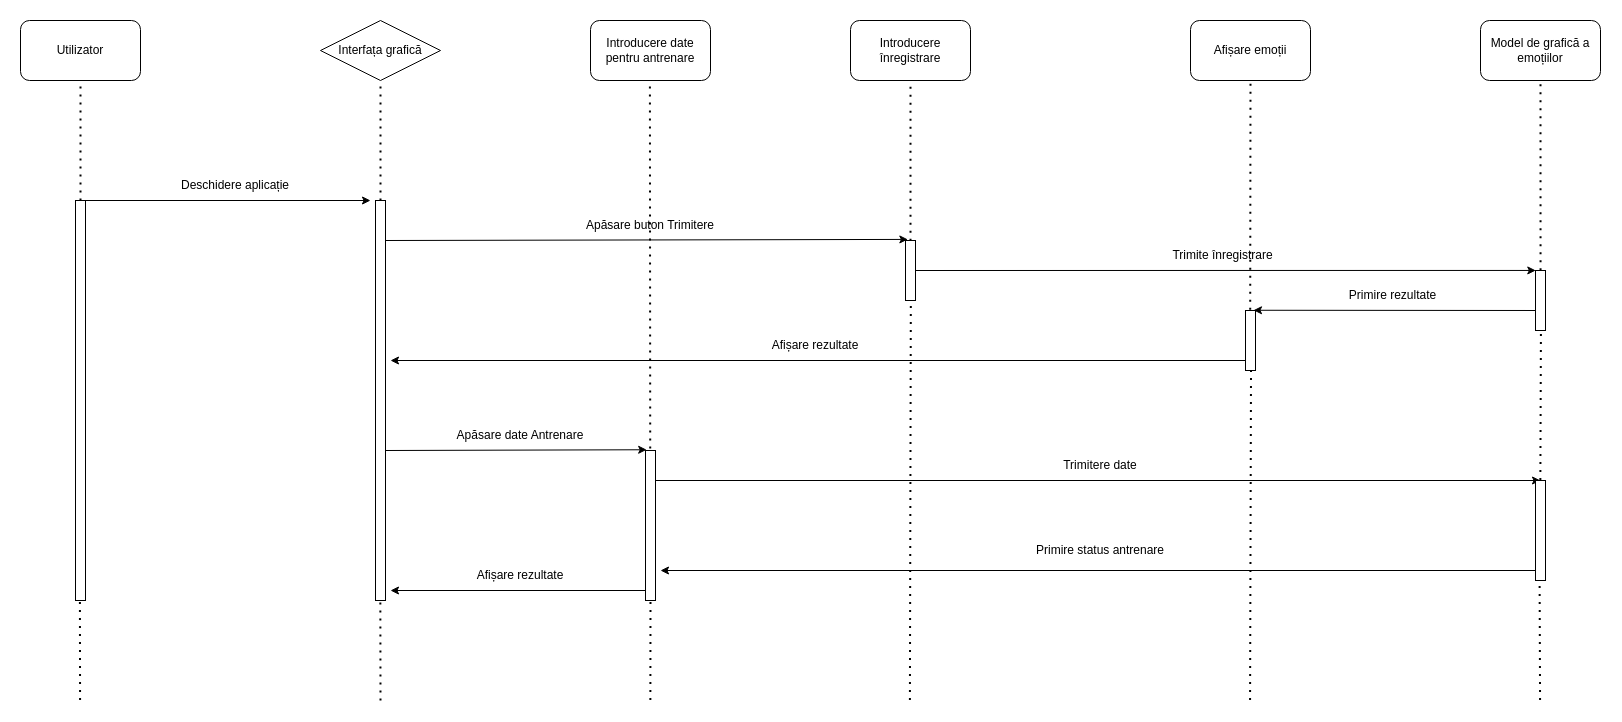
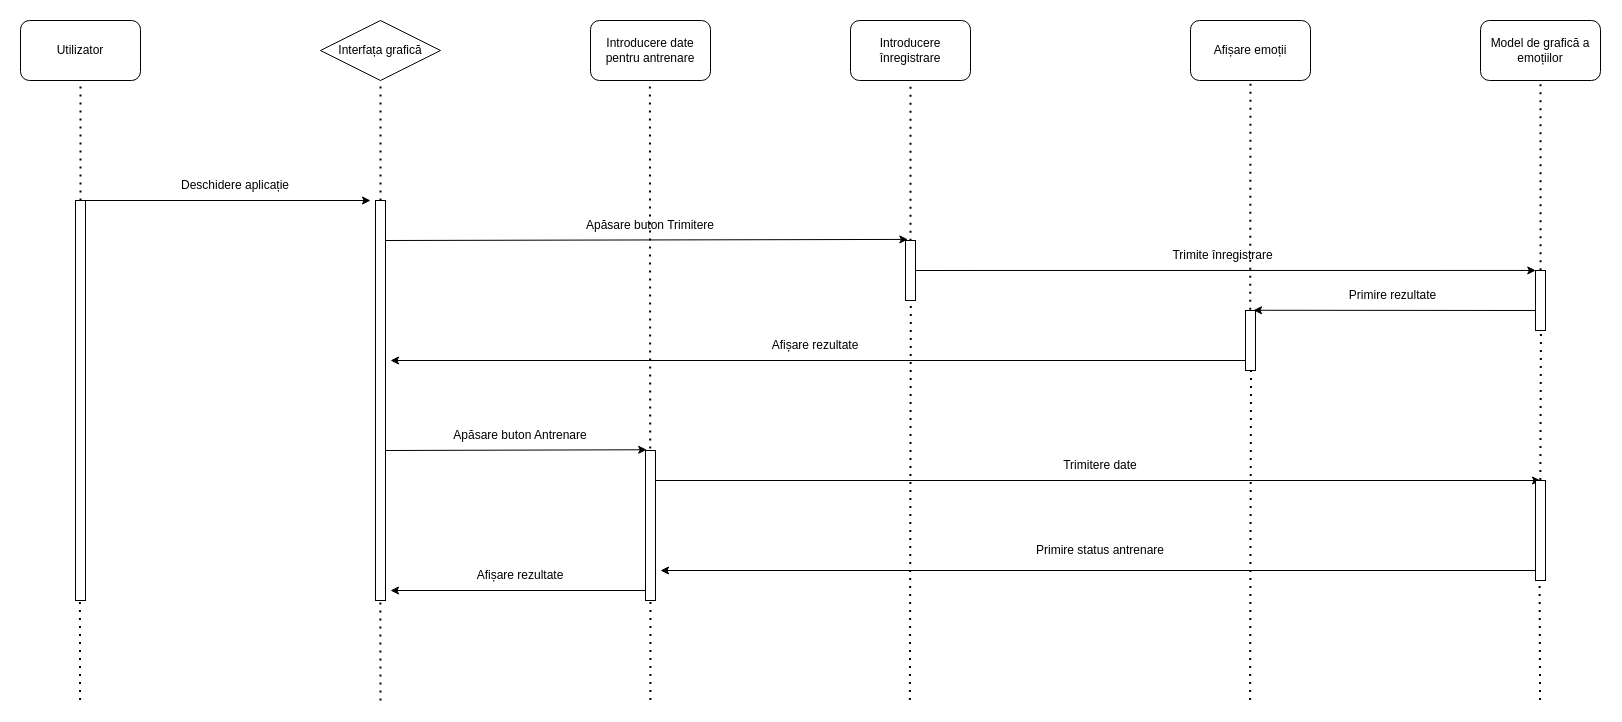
  <mxCell id="0" />
  <mxCell id="1" parent="0" />
  <mxCell id="2" value="Utilizator" style="rounded=1;whiteSpace=wrap;html=1;" vertex="1" parent="1"><mxGeometry x="20" y="20" width="120" height="60" as="geometry" /></mxCell>
  <mxCell id="3" value="Interfața grafică" style="rhombus;whiteSpace=wrap;html=1;" vertex="1" parent="1"><mxGeometry x="320" y="20" width="120" height="60" as="geometry" /></mxCell>
  <mxCell id="4" value="Introducere înregistrare" style="rounded=1;whiteSpace=wrap;html=1;" vertex="1" parent="1"><mxGeometry x="850" y="20" width="120" height="60" as="geometry" /></mxCell>
  <mxCell id="5" value="" style="endArrow=none;dashed=1;html=1;dashPattern=1 3;strokeWidth=2;rounded=0;entryX=0.5;entryY=1;entryDx=0;entryDy=0;" edge="1" parent="1" target="2"><mxGeometry width="50" height="50" relative="1" as="geometry"><mxPoint x="80" y="200" as="sourcePoint" /><mxPoint x="100" y="140" as="targetPoint" /></mxGeometry></mxCell>
  <mxCell id="6" value="" style="endArrow=none;dashed=1;html=1;dashPattern=1 3;strokeWidth=2;rounded=0;entryX=0.5;entryY=1;entryDx=0;entryDy=0;" edge="1" parent="1" target="3"><mxGeometry x="0.273" y="-230" width="50" height="50" relative="1" as="geometry"><mxPoint x="380" y="200" as="sourcePoint" /><mxPoint x="90" y="90" as="targetPoint" /><mxPoint as="offset" /></mxGeometry></mxCell>
  <mxCell id="7" value="" style="endArrow=none;dashed=1;html=1;dashPattern=1 3;strokeWidth=2;rounded=0;entryX=0.5;entryY=1;entryDx=0;entryDy=0;exitX=0.5;exitY=0.003;exitDx=0;exitDy=0;exitPerimeter=0;" edge="1" parent="1" source="10" target="4"><mxGeometry width="50" height="50" relative="1" as="geometry"><mxPoint x="910" y="200" as="sourcePoint" /><mxPoint x="320" y="100" as="targetPoint" /></mxGeometry></mxCell>
  <mxCell id="8" value="" style="html=1;points=[];perimeter=orthogonalPerimeter;" vertex="1" parent="1"><mxGeometry x="75" y="200" width="10" height="400" as="geometry" /></mxCell>
  <mxCell id="9" value="" style="html=1;points=[];perimeter=orthogonalPerimeter;" vertex="1" parent="1"><mxGeometry x="375" y="200" width="10" height="400" as="geometry" /></mxCell>
  <mxCell id="10" value="" style="html=1;points=[];perimeter=orthogonalPerimeter;" vertex="1" parent="1"><mxGeometry x="905" y="240" width="10" height="60" as="geometry" /></mxCell>
  <mxCell id="11" value="" style="endArrow=classic;html=1;rounded=0;" edge="1" parent="1" source="8"><mxGeometry width="50" height="50" relative="1" as="geometry"><mxPoint x="140" y="220" as="sourcePoint" /><mxPoint x="370" y="200" as="targetPoint" /></mxGeometry></mxCell>
  <mxCell id="12" value="Deschidere aplicație" style="text;html=1;strokeColor=none;fillColor=none;align=center;verticalAlign=middle;whiteSpace=wrap;rounded=0;" vertex="1" parent="1"><mxGeometry x="170" y="170" width="130" height="30" as="geometry" /></mxCell>
  <mxCell id="13" value="" style="endArrow=classic;html=1;rounded=0;entryX=0.235;entryY=-0.018;entryDx=0;entryDy=0;entryPerimeter=0;" edge="1" parent="1" target="10"><mxGeometry width="50" height="50" relative="1" as="geometry"><mxPoint x="385" y="240" as="sourcePoint" /><mxPoint x="890" y="240" as="targetPoint" /></mxGeometry></mxCell>
  <mxCell id="14" value="Apăsare buton Trimitere" style="text;html=1;strokeColor=none;fillColor=none;align=center;verticalAlign=middle;whiteSpace=wrap;rounded=0;" vertex="1" parent="1"><mxGeometry x="580" y="210" width="140" height="30" as="geometry" /></mxCell>
  <mxCell id="15" value="Afișare emoții" style="rounded=1;whiteSpace=wrap;html=1;" vertex="1" parent="1"><mxGeometry x="1190" y="20" width="120" height="60" as="geometry" /></mxCell>
  <mxCell id="16" value="" style="endArrow=none;dashed=1;html=1;dashPattern=1 3;strokeWidth=2;rounded=0;entryX=0.5;entryY=1;entryDx=0;entryDy=0;exitX=0.471;exitY=-0.012;exitDx=0;exitDy=0;exitPerimeter=0;" edge="1" parent="1" source="17"><mxGeometry width="50" height="50" relative="1" as="geometry"><mxPoint x="1250" y="200" as="sourcePoint" /><mxPoint x="1250" y="80" as="targetPoint" /></mxGeometry></mxCell>
  <mxCell id="17" value="" style="html=1;points=[];perimeter=orthogonalPerimeter;" vertex="1" parent="1"><mxGeometry x="1245" y="310" width="10" height="60" as="geometry" /></mxCell>
  <mxCell id="18" value="Model de grafică a emoțiilor" style="rounded=1;whiteSpace=wrap;html=1;" vertex="1" parent="1"><mxGeometry x="1480" y="20" width="120" height="60" as="geometry" /></mxCell>
  <mxCell id="19" value="" style="endArrow=none;dashed=1;html=1;dashPattern=1 3;strokeWidth=2;rounded=0;entryX=0.5;entryY=1;entryDx=0;entryDy=0;exitX=0.505;exitY=-0.004;exitDx=0;exitDy=0;exitPerimeter=0;" edge="1" parent="1" source="20"><mxGeometry width="50" height="50" relative="1" as="geometry"><mxPoint x="1540" y="200" as="sourcePoint" /><mxPoint x="1540" y="80" as="targetPoint" /></mxGeometry></mxCell>
  <mxCell id="20" value="" style="html=1;points=[];perimeter=orthogonalPerimeter;" vertex="1" parent="1"><mxGeometry x="1535" y="270" width="10" height="60" as="geometry" /></mxCell>
  <mxCell id="21" value="" style="endArrow=classic;html=1;rounded=0;exitX=1.5;exitY=0.114;exitDx=0;exitDy=0;exitPerimeter=0;entryX=0.029;entryY=-0.001;entryDx=0;entryDy=0;entryPerimeter=0;" edge="1" parent="1" target="20"><mxGeometry width="50" height="50" relative="1" as="geometry"><mxPoint x="915" y="270" as="sourcePoint" /><mxPoint x="1530" y="270" as="targetPoint" /></mxGeometry></mxCell>
  <mxCell id="22" value="" style="endArrow=classic;html=1;rounded=0;entryX=0.8;entryY=-0.004;entryDx=0;entryDy=0;entryPerimeter=0;" edge="1" parent="1" target="17"><mxGeometry width="50" height="50" relative="1" as="geometry"><mxPoint x="1535" y="310" as="sourcePoint" /><mxPoint x="1260" y="310" as="targetPoint" /></mxGeometry></mxCell>
  <mxCell id="23" value="Trimite înregistrare" style="text;html=1;strokeColor=none;fillColor=none;align=center;verticalAlign=middle;whiteSpace=wrap;rounded=0;" vertex="1" parent="1"><mxGeometry x="1160" y="240" width="125" height="30" as="geometry" /></mxCell>
  <mxCell id="24" value="Primire rezultate" style="text;html=1;strokeColor=none;fillColor=none;align=center;verticalAlign=middle;whiteSpace=wrap;rounded=0;" vertex="1" parent="1"><mxGeometry x="1330" y="280" width="125" height="30" as="geometry" /></mxCell>
  <mxCell id="25" value="Introducere date pentru antrenare" style="rounded=1;whiteSpace=wrap;html=1;" vertex="1" parent="1"><mxGeometry x="590" y="20" width="120" height="60" as="geometry" /></mxCell>
  <mxCell id="26" value="" style="endArrow=none;dashed=1;html=1;dashPattern=1 3;strokeWidth=2;rounded=0;entryX=0.5;entryY=1;entryDx=0;entryDy=0;exitX=0.471;exitY=-0.014;exitDx=0;exitDy=0;exitPerimeter=0;" edge="1" parent="1" source="27"><mxGeometry width="50" height="50" relative="1" as="geometry"><mxPoint x="649.41" y="200" as="sourcePoint" /><mxPoint x="649.41" y="80" as="targetPoint" /></mxGeometry></mxCell>
  <mxCell id="27" value="" style="html=1;points=[];perimeter=orthogonalPerimeter;" vertex="1" parent="1"><mxGeometry x="645" y="450" width="10" height="150" as="geometry" /></mxCell>
  <mxCell id="28" value="" style="endArrow=classic;html=1;rounded=0;" edge="1" parent="1"><mxGeometry width="50" height="50" relative="1" as="geometry"><mxPoint x="1245" y="360" as="sourcePoint" /><mxPoint x="390" y="360" as="targetPoint" /></mxGeometry></mxCell>
  <mxCell id="29" value="Afișare rezultate" style="text;html=1;strokeColor=none;fillColor=none;align=center;verticalAlign=middle;whiteSpace=wrap;rounded=0;" vertex="1" parent="1"><mxGeometry x="760" y="330" width="110" height="30" as="geometry" /></mxCell>
  <mxCell id="30" value="" style="endArrow=none;dashed=1;html=1;dashPattern=1 3;strokeWidth=2;rounded=0;entryX=0.484;entryY=1.001;entryDx=0;entryDy=0;entryPerimeter=0;" edge="1" parent="1" target="9"><mxGeometry x="0.273" y="-230" width="50" height="50" relative="1" as="geometry"><mxPoint x="380" y="700" as="sourcePoint" /><mxPoint x="379" y="550" as="targetPoint" /><mxPoint as="offset" /></mxGeometry></mxCell>
  <mxCell id="31" value="" style="endArrow=classic;html=1;rounded=0;entryX=0.118;entryY=-0.005;entryDx=0;entryDy=0;entryPerimeter=0;" edge="1" parent="1" target="27"><mxGeometry width="50" height="50" relative="1" as="geometry"><mxPoint x="385" y="450" as="sourcePoint" /><mxPoint x="575" y="450" as="targetPoint" /></mxGeometry></mxCell>
- <mxCell id="32" value="Apăsare date Antrenare" style="text;html=1;strokeColor=none;fillColor=none;align=center;verticalAlign=middle;whiteSpace=wrap;rounded=0;" vertex="1" parent="1"><mxGeometry x="440" y="420" width="160" height="30" as="geometry" /></mxCell>
+ <mxCell id="32" value="Apăsare buton Antrenare" style="text;html=1;strokeColor=none;fillColor=none;align=center;verticalAlign=middle;whiteSpace=wrap;rounded=0;" vertex="1" parent="1"><mxGeometry x="440" y="420" width="160" height="30" as="geometry" /></mxCell>
  <mxCell id="33" value="" style="endArrow=classic;html=1;rounded=0;entryX=0.5;entryY=0;entryDx=0;entryDy=0;entryPerimeter=0;" edge="1" parent="1" target="34"><mxGeometry width="50" height="50" relative="1" as="geometry"><mxPoint x="655" y="480" as="sourcePoint" /><mxPoint x="1530" y="480" as="targetPoint" /></mxGeometry></mxCell>
  <mxCell id="34" value="" style="html=1;points=[];perimeter=orthogonalPerimeter;" vertex="1" parent="1"><mxGeometry x="1535" y="480" width="10" height="100" as="geometry" /></mxCell>
  <mxCell id="35" value="Trimitere date" style="text;html=1;strokeColor=none;fillColor=none;align=center;verticalAlign=middle;whiteSpace=wrap;rounded=0;" vertex="1" parent="1"><mxGeometry x="1050" y="450" width="100" height="30" as="geometry" /></mxCell>
  <mxCell id="36" value="" style="endArrow=classic;html=1;rounded=0;" edge="1" parent="1"><mxGeometry width="50" height="50" relative="1" as="geometry"><mxPoint x="1535" y="570" as="sourcePoint" /><mxPoint x="660" y="570" as="targetPoint" /></mxGeometry></mxCell>
  <mxCell id="37" value="Primire status antrenare" style="text;html=1;strokeColor=none;fillColor=none;align=center;verticalAlign=middle;whiteSpace=wrap;rounded=0;" vertex="1" parent="1"><mxGeometry x="1030" y="535" width="140" height="30" as="geometry" /></mxCell>
  <mxCell id="38" value="" style="endArrow=classic;html=1;rounded=0;" edge="1" parent="1"><mxGeometry width="50" height="50" relative="1" as="geometry"><mxPoint x="645" y="590" as="sourcePoint" /><mxPoint x="390" y="590" as="targetPoint" /></mxGeometry></mxCell>
  <mxCell id="39" value="Afișare rezultate" style="text;html=1;strokeColor=none;fillColor=none;align=center;verticalAlign=middle;whiteSpace=wrap;rounded=0;" vertex="1" parent="1"><mxGeometry x="440" y="560" width="160" height="30" as="geometry" /></mxCell>
  <mxCell id="40" value="" style="endArrow=none;dashed=1;html=1;dashPattern=1 3;strokeWidth=2;rounded=0;entryX=0.484;entryY=1.001;entryDx=0;entryDy=0;entryPerimeter=0;" edge="1" parent="1"><mxGeometry x="0.273" y="-230" width="50" height="50" relative="1" as="geometry"><mxPoint x="79.57" y="699.6" as="sourcePoint" /><mxPoint x="79.41" y="600" as="targetPoint" /><mxPoint as="offset" /></mxGeometry></mxCell>
  <mxCell id="41" value="" style="endArrow=none;dashed=1;html=1;dashPattern=1 3;strokeWidth=2;rounded=0;" edge="1" parent="1"><mxGeometry x="0.273" y="-230" width="50" height="50" relative="1" as="geometry"><mxPoint x="649.87" y="699.6" as="sourcePoint" /><mxPoint x="650" y="600" as="targetPoint" /><mxPoint as="offset" /></mxGeometry></mxCell>
  <mxCell id="42" value="" style="endArrow=none;dashed=1;html=1;dashPattern=1 3;strokeWidth=2;rounded=0;entryX=0.552;entryY=0.994;entryDx=0;entryDy=0;entryPerimeter=0;" edge="1" parent="1" target="17"><mxGeometry x="0.273" y="-230" width="50" height="50" relative="1" as="geometry"><mxPoint x="1249.57" y="699.6" as="sourcePoint" /><mxPoint x="1249.41" y="600" as="targetPoint" /><mxPoint as="offset" /></mxGeometry></mxCell>
  <mxCell id="43" value="" style="endArrow=none;dashed=1;html=1;dashPattern=1 3;strokeWidth=2;rounded=0;entryX=0.41;entryY=0.999;entryDx=0;entryDy=0;entryPerimeter=0;" edge="1" parent="1" target="34"><mxGeometry x="0.273" y="-230" width="50" height="50" relative="1" as="geometry"><mxPoint x="1539.57" y="699.6" as="sourcePoint" /><mxPoint x="1539.41" y="600" as="targetPoint" /><mxPoint as="offset" /></mxGeometry></mxCell>
  <mxCell id="44" value="" style="endArrow=none;dashed=1;html=1;dashPattern=1 3;strokeWidth=2;rounded=0;entryX=0.533;entryY=1.061;entryDx=0;entryDy=0;entryPerimeter=0;" edge="1" parent="1" target="10"><mxGeometry x="0.273" y="-230" width="50" height="50" relative="1" as="geometry"><mxPoint x="909.41" y="699.6" as="sourcePoint" /><mxPoint x="909.54" y="600" as="targetPoint" /><mxPoint as="offset" /></mxGeometry></mxCell>
  <mxCell id="45" value="" style="endArrow=none;dashed=1;html=1;dashPattern=1 3;strokeWidth=2;rounded=0;entryX=0.543;entryY=1.014;entryDx=0;entryDy=0;entryPerimeter=0;exitX=0.486;exitY=-0.006;exitDx=0;exitDy=0;exitPerimeter=0;" edge="1" parent="1" source="34" target="20"><mxGeometry x="0.273" y="-230" width="50" height="50" relative="1" as="geometry"><mxPoint x="1580.47" y="439.7" as="sourcePoint" /><mxPoint x="1580" y="320" as="targetPoint" /><mxPoint as="offset" /></mxGeometry></mxCell>
